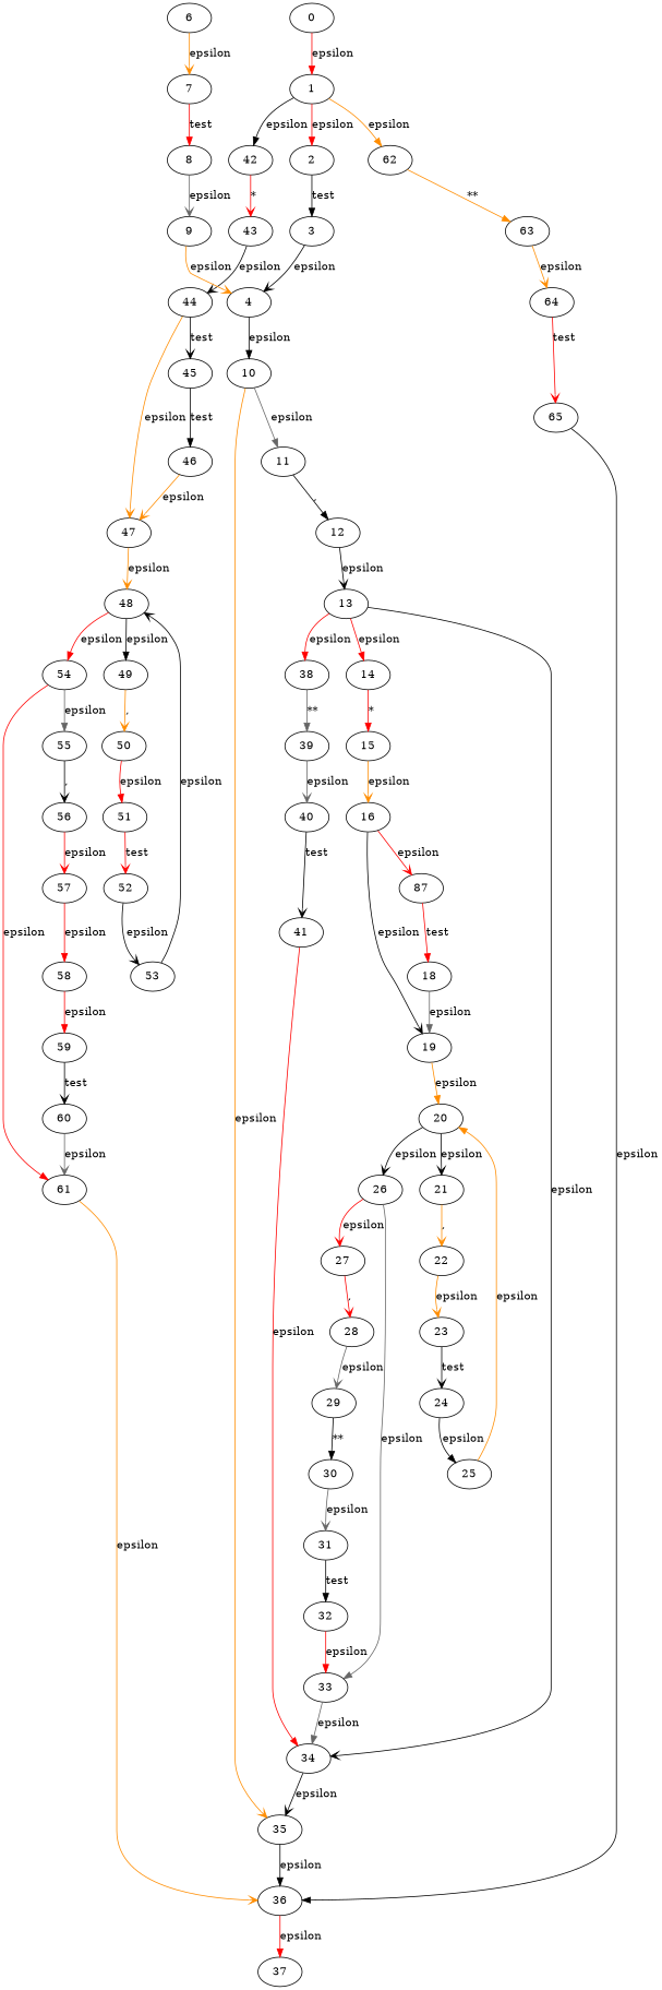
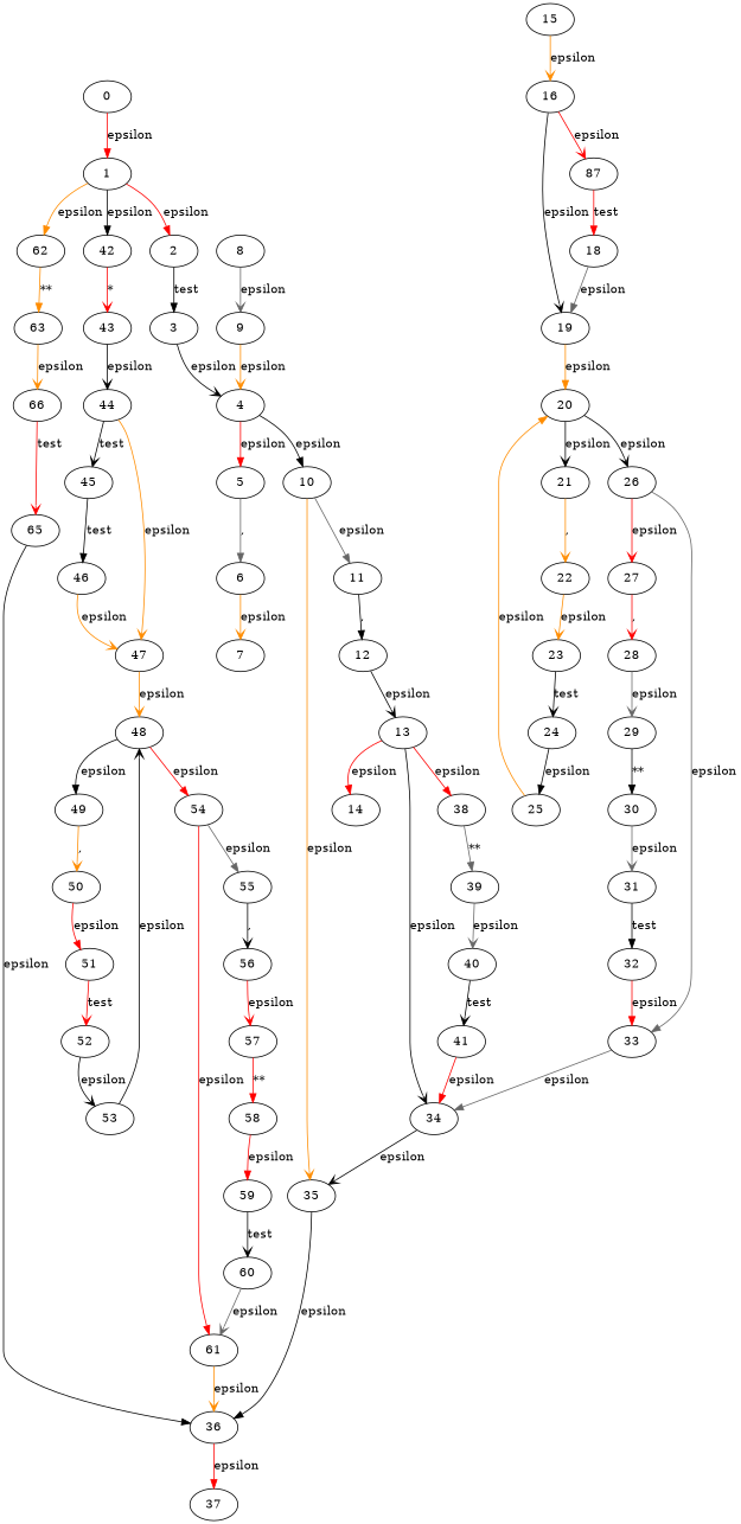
  digraph {
    edge [arrowhead=vee color=black]
    0
    1
    2
    42
    62
    3
    43
    63
    4
+   5
    10
    6
    11
    35
    7
    8
    9
    12
    36
    13
    14
    34
    38
    15
    39
    16
    n27 [label=87]
    19
    18
    20
    21
    26
    22
    27
    33
    23
    24
    25
    28
    29
    30
    31
    32
    37
    40
    41
    44
    45
    47
    46
    48
    49
    54
    50
    55
    61
    51
    52
    53
    56
    57
    58
    59
    60
-   64
+   64 [label=66]
    65
    0 -> 1 [arrowhead=normal color=red label=epsilon]
    1 -> 2 [arrowhead=normal color=red label=epsilon]
    1 -> 42 [arrowhead=normal label=epsilon]
    1 -> 62 [arrowhead=normal color=darkorange label=epsilon]
    2 -> 3 [arrowhead=normal label=test]
    42 -> 43 [color=red label="*"]
    62 -> 63 [arrowhead=normal color=darkorange label="**"]
    3 -> 4 [label=epsilon]
    43 -> 44 [label=epsilon]
    63 -> 64 [color=darkorange label=epsilon]
+   4 -> 5 [arrowhead=normal color=red label=epsilon]
    4 -> 10 [arrowhead=normal label=epsilon]
+   5 -> 6 [arrowhead=normal color=gray40 label=","]
    10 -> 11 [arrowhead=normal color=gray40 label=epsilon]
    10 -> 35 [color=darkorange label=epsilon]
    6 -> 7 [color=darkorange label=epsilon]
    11 -> 12 [arrowhead=normal label=","]
    35 -> 36 [arrowhead=normal label=epsilon]
-   7 -> 8 [arrowhead=normal color=red label=test]
    8 -> 9 [color=gray40 label=epsilon]
    9 -> 4 [color=darkorange label=epsilon]
    12 -> 13 [label=epsilon]
    36 -> 37 [arrowhead=normal color=red label=epsilon]
    13 -> 14 [arrowhead=normal color=red label=epsilon]
    13 -> 34 [label=epsilon]
    13 -> 38 [arrowhead=normal color=red label=epsilon]
-   14 -> 15 [arrowhead=normal color=red label="*"]
    34 -> 35 [label=epsilon]
    38 -> 39 [arrowhead=normal color=gray40 label="**"]
    15 -> 16 [color=darkorange label=epsilon]
    39 -> 40 [color=gray40 label=epsilon]
    16 -> n27 [color=red label=epsilon]
    16 -> 19 [label=epsilon]
    n27 -> 18 [arrowhead=normal color=red label=test]
    19 -> 20 [arrowhead=normal color=darkorange label=epsilon]
    18 -> 19 [arrowhead=normal color=gray40 label=epsilon]
    20 -> 21 [label=epsilon]
    20 -> 26 [label=epsilon]
    21 -> 22 [color=darkorange label=","]
    26 -> 27 [color=red label=epsilon]
    26 -> 33 [arrowhead=normal color=gray40 label=epsilon]
    22 -> 23 [color=darkorange label=epsilon]
    27 -> 28 [color=red label=","]
    33 -> 34 [arrowhead=normal color=gray40 label=epsilon]
    23 -> 24 [label=test]
    24 -> 25 [arrowhead=normal label=epsilon]
    25 -> 20 [arrowhead=normal color=darkorange label=epsilon]
    28 -> 29 [color=gray40 label=epsilon]
    29 -> 30 [arrowhead=normal label="**"]
    30 -> 31 [color=gray40 label=epsilon]
    31 -> 32 [arrowhead=normal label=test]
    32 -> 33 [arrowhead=normal color=red label=epsilon]
    40 -> 41 [label=test]
    41 -> 34 [arrowhead=normal color=red label=epsilon]
    44 -> 45 [label=test]
    44 -> 47 [color=darkorange label=epsilon]
    45 -> 46 [arrowhead=normal label=test]
    47 -> 48 [color=darkorange label=epsilon]
    46 -> 47 [color=darkorange label=epsilon]
    48 -> 49 [arrowhead=normal label=epsilon]
    48 -> 54 [arrowhead=normal color=red label=epsilon]
    49 -> 50 [color=darkorange label=","]
    54 -> 55 [arrowhead=normal color=gray40 label=epsilon]
    54 -> 61 [arrowhead=normal color=red label=epsilon]
    50 -> 51 [arrowhead=normal color=red label=epsilon]
    55 -> 56 [label=","]
    61 -> 36 [color=darkorange label=epsilon]
    51 -> 52 [color=red label=test]
    52 -> 53 [label=epsilon]
    53 -> 48 [label=epsilon]
    56 -> 57 [color=red label=epsilon]
-   57 -> 58 [arrowhead=normal color=red label=epsilon]
+   57 -> 58 [arrowhead=normal color=red label="**"]
    58 -> 59 [arrowhead=normal color=red label=epsilon]
    59 -> 60 [label=test]
    60 -> 61 [color=gray40 label=epsilon]
    64 -> 65 [color=red label=test]
    65 -> 36 [arrowhead=normal label=epsilon]
  }
